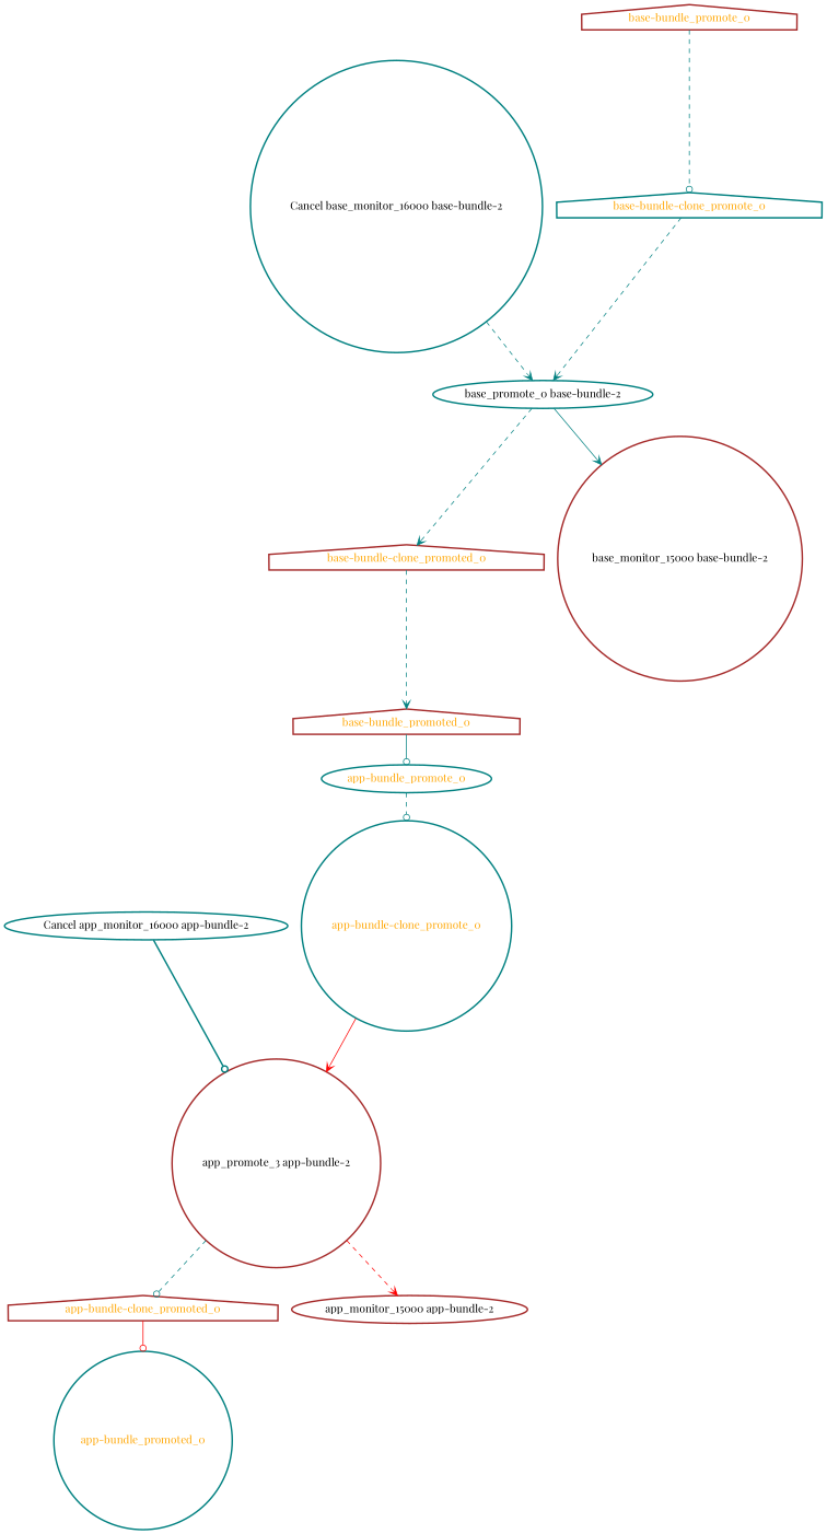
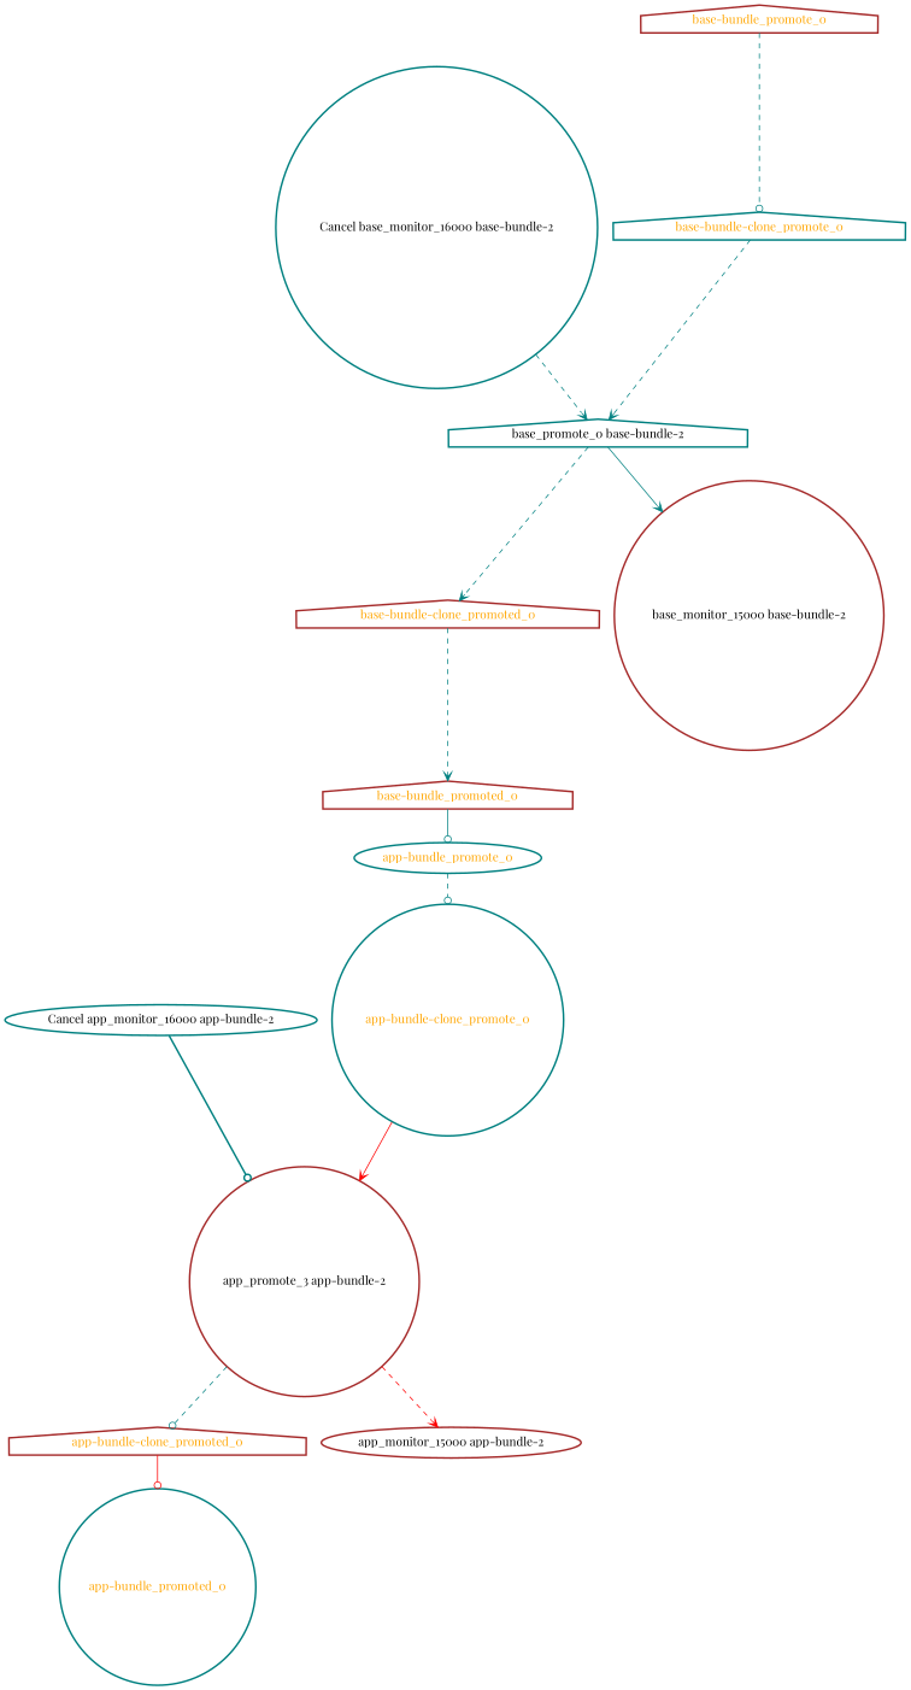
  digraph {
    fontname="Playfair Display"
    node [color=teal fontcolor=orange fontname="Playfair Display" shape=circle style=bold]
    edge [arrowhead=vee color=teal fontname="Playfair Display" style=dashed]
    "Cancel app_monitor_16000 app-bundle-2" [fontcolor=black shape=ellipse]
    n2 [color=brown fontcolor=black label="app_promote_3 app-bundle-2"]
    "app-bundle-clone_promoted_0" [color=brown shape=house]
    "app_monitor_15000 app-bundle-2" [color=brown fontcolor=black shape=ellipse]
    "app-bundle_promoted_0"
    "Cancel base_monitor_16000 base-bundle-2" [fontcolor=black]
-   "base_promote_0 base-bundle-2" [fontcolor=black shape=ellipse]
+   "base_promote_0 base-bundle-2" [fontcolor=black shape=house]
    "base-bundle-clone_promoted_0" [color=brown shape=house]
    "base_monitor_15000 base-bundle-2" [color=brown fontcolor=black]
    "base-bundle_promoted_0" [color=brown shape=house]
    "app-bundle-clone_promote_0"
    "app-bundle_promote_0" [shape=ellipse]
    "base-bundle-clone_promote_0" [shape=house]
    "base-bundle_promote_0" [color=brown shape=house]
    "Cancel app_monitor_16000 app-bundle-2" -> n2 [arrowhead=odot style=bold]
    n2 -> "app-bundle-clone_promoted_0" [arrowhead=odot]
    n2 -> "app_monitor_15000 app-bundle-2" [color=red]
    "app-bundle-clone_promoted_0" -> "app-bundle_promoted_0" [arrowhead=odot color=red style=solid]
    "Cancel base_monitor_16000 base-bundle-2" -> "base_promote_0 base-bundle-2"
    "base_promote_0 base-bundle-2" -> "base-bundle-clone_promoted_0"
    "base_promote_0 base-bundle-2" -> "base_monitor_15000 base-bundle-2" [style=solid]
    "base-bundle-clone_promoted_0" -> "base-bundle_promoted_0"
    "base-bundle_promoted_0" -> "app-bundle_promote_0" [arrowhead=odot style=solid]
    "app-bundle-clone_promote_0" -> n2 [color=red style=solid]
    "app-bundle_promote_0" -> "app-bundle-clone_promote_0" [arrowhead=odot]
    "base-bundle-clone_promote_0" -> "base_promote_0 base-bundle-2"
    "base-bundle_promote_0" -> "base-bundle-clone_promote_0" [arrowhead=odot]
  }
